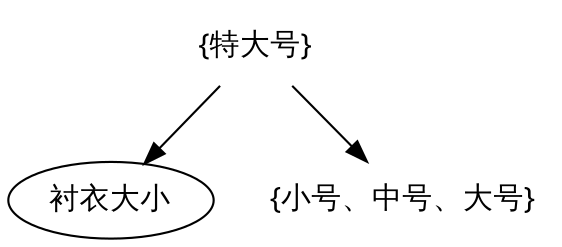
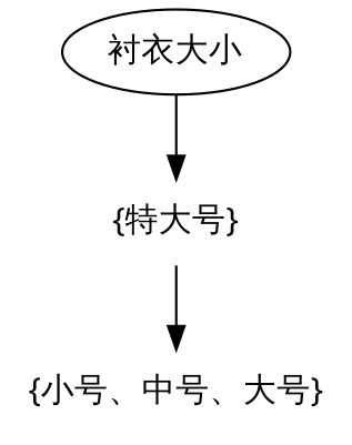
  digraph {
    node [fontname=STKAITI shape=plaintext]
    n1 [label="衬衣大小" shape=oval]
    n2 [label="{特大号}"]
    n3 [label="{小号、中号、大号}"]
-   n2 -> n1
+   n1 -> n2
    n2 -> n3
  }
